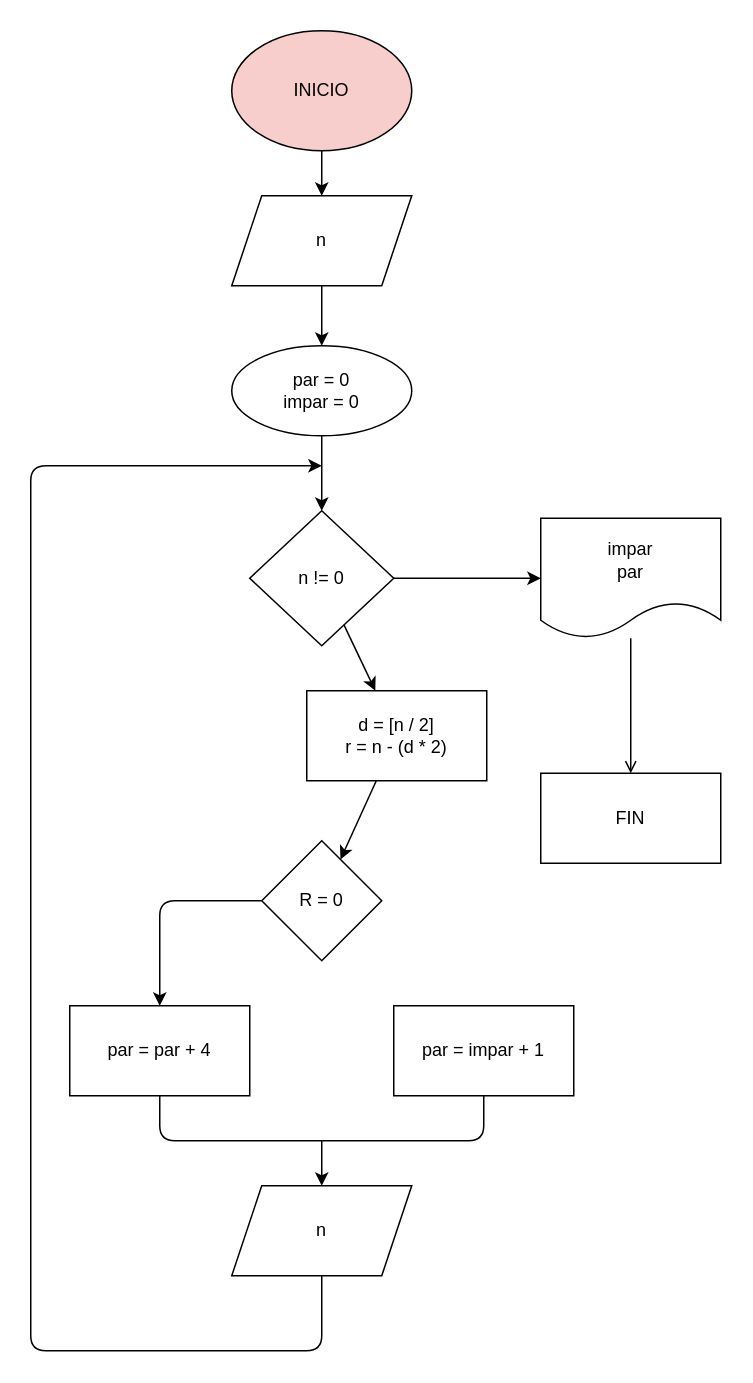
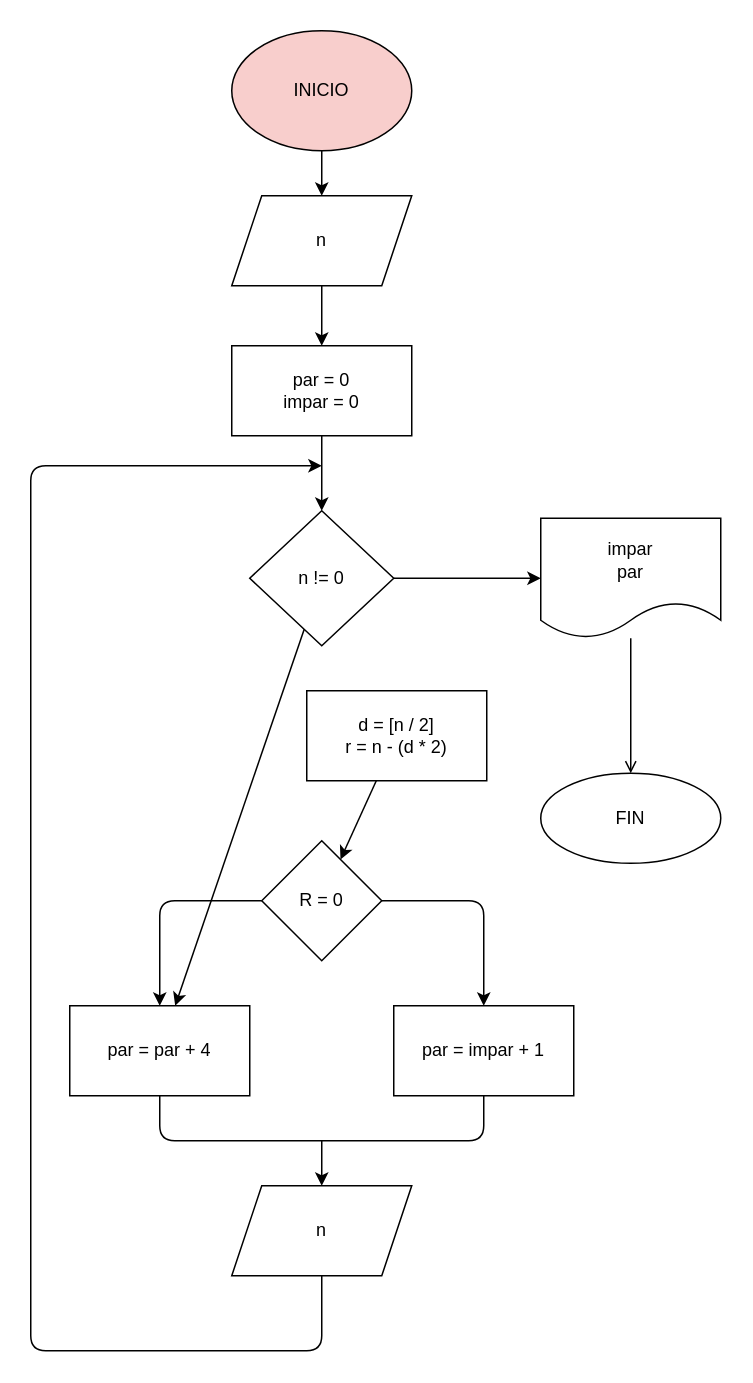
  <mxCell id="0" />
  <mxCell id="1" parent="0" />
  <mxCell id="2" value="" style="edgeStyle=none;html=1;" edge="1" parent="1" source="3" target="5"><mxGeometry relative="1" as="geometry" /></mxCell>
  <mxCell id="3" value="INICIO" style="ellipse;whiteSpace=wrap;html=1;fillColor=#f8cecc;" vertex="1" parent="1"><mxGeometry x="154" y="20" width="120" height="80" as="geometry" /></mxCell>
  <mxCell id="4" value="" style="edgeStyle=none;html=1;" edge="1" parent="1" source="5" target="7"><mxGeometry relative="1" as="geometry" /></mxCell>
  <mxCell id="5" value="n" style="shape=parallelogram;perimeter=parallelogramPerimeter;whiteSpace=wrap;html=1;fixedSize=1;" vertex="1" parent="1"><mxGeometry x="154" y="130" width="120" height="60" as="geometry" /></mxCell>
  <mxCell id="6" value="" style="edgeStyle=none;html=1;" edge="1" parent="1" source="7" target="10"><mxGeometry relative="1" as="geometry" /></mxCell>
- <mxCell id="7" value="par = 0&lt;br&gt;impar = 0" style="ellipse;whiteSpace=wrap;html=1;" vertex="1" parent="1"><mxGeometry x="154" y="230" width="120" height="60" as="geometry" /></mxCell>
- <mxCell id="8" value="" style="edgeStyle=none;html=1;" edge="1" parent="1" source="10" target="12"><mxGeometry relative="1" as="geometry" /></mxCell>
+ <mxCell id="7" value="par = 0&lt;br&gt;impar = 0" style="whiteSpace=wrap;html=1;" vertex="1" parent="1"><mxGeometry x="154" y="230" width="120" height="60" as="geometry" /></mxCell>
+ <mxCell id="8" value="" style="edgeStyle=none;html=1;" edge="1" parent="1" source="10" target="17"><mxGeometry relative="1" as="geometry" /></mxCell>
  <mxCell id="9" value="" style="edgeStyle=none;html=1;" edge="1" parent="1" source="10" target="23"><mxGeometry relative="1" as="geometry" /></mxCell>
  <mxCell id="10" value="n != 0" style="rhombus;whiteSpace=wrap;html=1;" vertex="1" parent="1"><mxGeometry x="166" y="340" width="96" height="90" as="geometry" /></mxCell>
  <mxCell id="11" value="" style="edgeStyle=none;html=1;" edge="1" parent="1" source="12" target="15"><mxGeometry relative="1" as="geometry" /></mxCell>
  <mxCell id="12" value="d = [n / 2]&lt;br&gt;r = n - (d * 2)" style="whiteSpace=wrap;html=1;" vertex="1" parent="1"><mxGeometry x="204" y="460" width="120" height="60" as="geometry" /></mxCell>
+ <mxCell id="13" value="" style="edgeStyle=none;html=1;" edge="1" parent="1" source="15" target="16"><mxGeometry relative="1" as="geometry"><Array as="points"><mxPoint x="322" y="600" /></Array></mxGeometry></mxCell>
  <mxCell id="14" value="" style="edgeStyle=none;html=1;" edge="1" parent="1" source="15" target="17"><mxGeometry relative="1" as="geometry"><Array as="points"><mxPoint x="106" y="600" /></Array></mxGeometry></mxCell>
  <mxCell id="15" value="R = 0" style="rhombus;whiteSpace=wrap;html=1;" vertex="1" parent="1"><mxGeometry x="174" y="560" width="80" height="80" as="geometry" /></mxCell>
  <mxCell id="16" value="par = impar + 1" style="whiteSpace=wrap;html=1;" vertex="1" parent="1"><mxGeometry x="262" y="670" width="120" height="60" as="geometry" /></mxCell>
  <mxCell id="17" value="par = par + 4" style="whiteSpace=wrap;html=1;" vertex="1" parent="1"><mxGeometry x="46" y="670" width="120" height="60" as="geometry" /></mxCell>
  <mxCell id="18" value="n" style="shape=parallelogram;perimeter=parallelogramPerimeter;whiteSpace=wrap;html=1;fixedSize=1;" vertex="1" parent="1"><mxGeometry x="154" y="790" width="120" height="60" as="geometry" /></mxCell>
  <mxCell id="19" value="" style="endArrow=none;html=1;entryX=0.5;entryY=1;entryDx=0;entryDy=0;exitX=0.5;exitY=1;exitDx=0;exitDy=0;" edge="1" parent="1" source="17" target="16"><mxGeometry width="50" height="50" relative="1" as="geometry"><mxPoint x="180" y="760" as="sourcePoint" /><mxPoint x="230" y="710" as="targetPoint" /><Array as="points"><mxPoint x="106" y="760" /><mxPoint x="322" y="760" /></Array></mxGeometry></mxCell>
  <mxCell id="20" value="" style="endArrow=classic;html=1;entryX=0.5;entryY=0;entryDx=0;entryDy=0;" edge="1" parent="1" target="18"><mxGeometry width="50" height="50" relative="1" as="geometry"><mxPoint x="214" y="760" as="sourcePoint" /><mxPoint x="-60" y="850" as="targetPoint" /></mxGeometry></mxCell>
  <mxCell id="21" value="" style="endArrow=classic;html=1;exitX=0.5;exitY=1;exitDx=0;exitDy=0;" edge="1" parent="1" source="18"><mxGeometry width="50" height="50" relative="1" as="geometry"><mxPoint x="-30" y="820" as="sourcePoint" /><mxPoint x="214" y="310" as="targetPoint" /><Array as="points"><mxPoint x="214" y="900" /><mxPoint x="20" y="900" /><mxPoint x="20" y="310" /></Array></mxGeometry></mxCell>
  <mxCell id="22" value="" style="edgeStyle=none;html=1;endArrow=open;" edge="1" parent="1" source="23" target="24"><mxGeometry relative="1" as="geometry" /></mxCell>
  <mxCell id="23" value="impar&lt;br&gt;par" style="shape=document;whiteSpace=wrap;html=1;boundedLbl=1;" vertex="1" parent="1"><mxGeometry x="360" y="345" width="120" height="80" as="geometry" /></mxCell>
- <mxCell id="24" value="FIN" style="whiteSpace=wrap;html=1;rounded=0;" vertex="1" parent="1"><mxGeometry x="360" y="515" width="120" height="60" as="geometry" /></mxCell>
+ <mxCell id="24" value="FIN" style="ellipse;whiteSpace=wrap;html=1;" vertex="1" parent="1"><mxGeometry x="360" y="515" width="120" height="60" as="geometry" /></mxCell>
